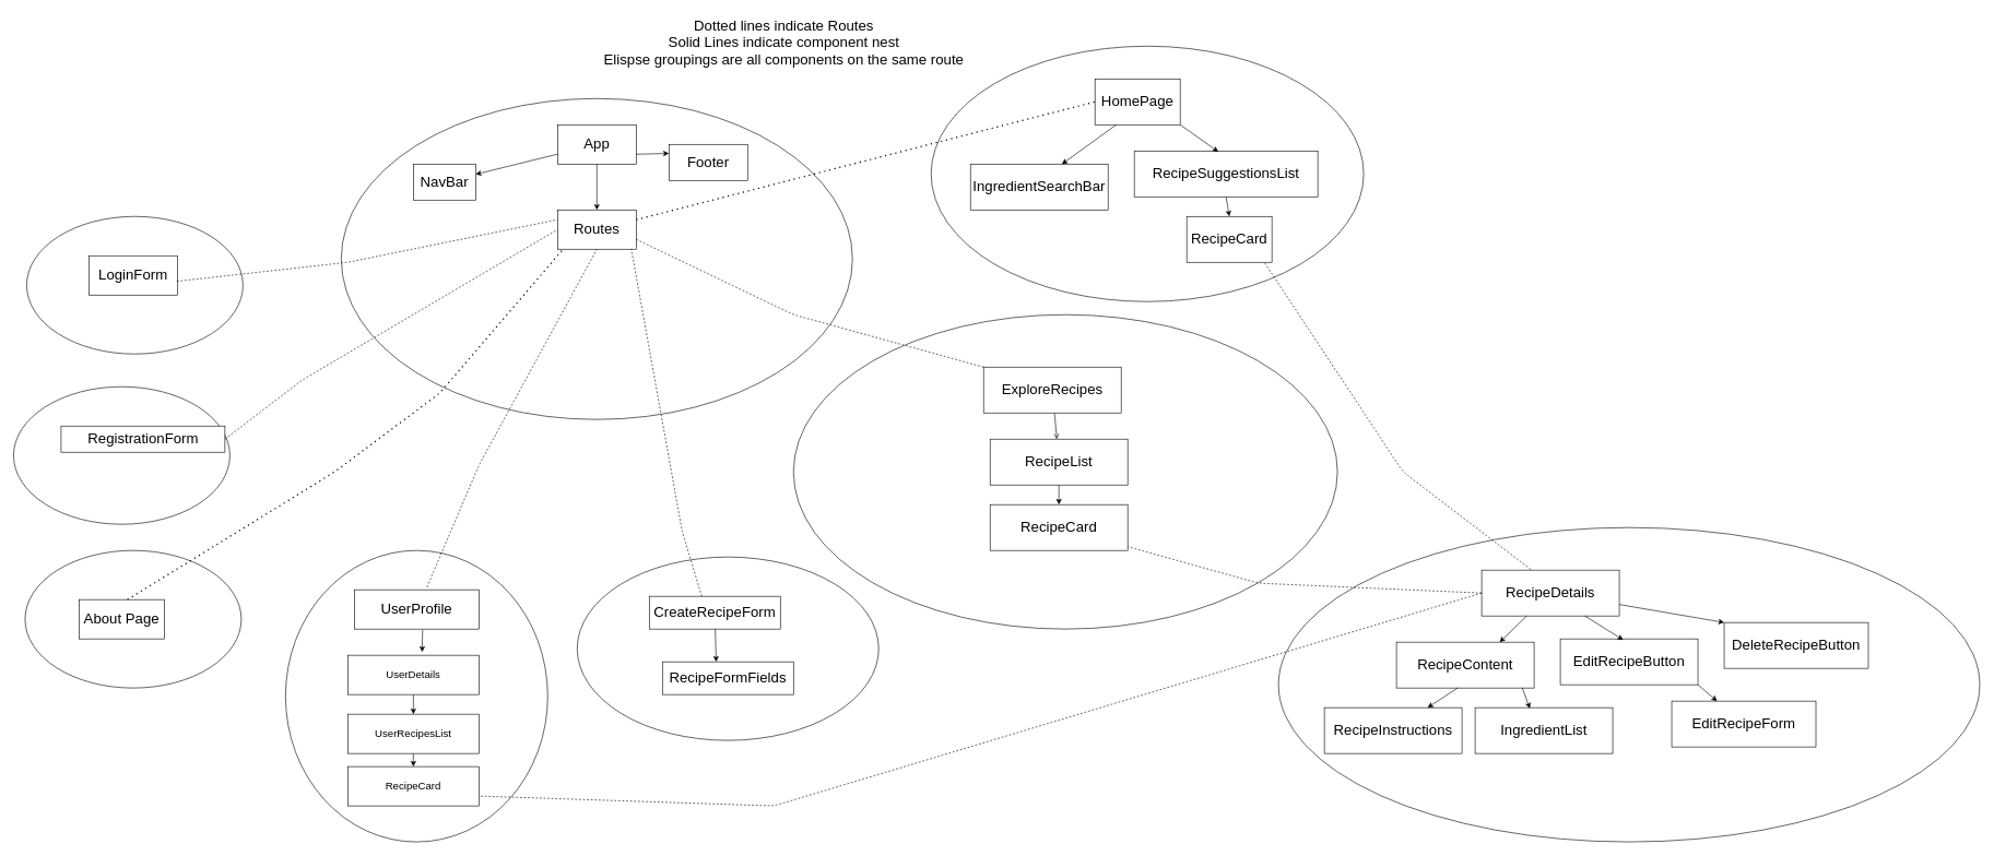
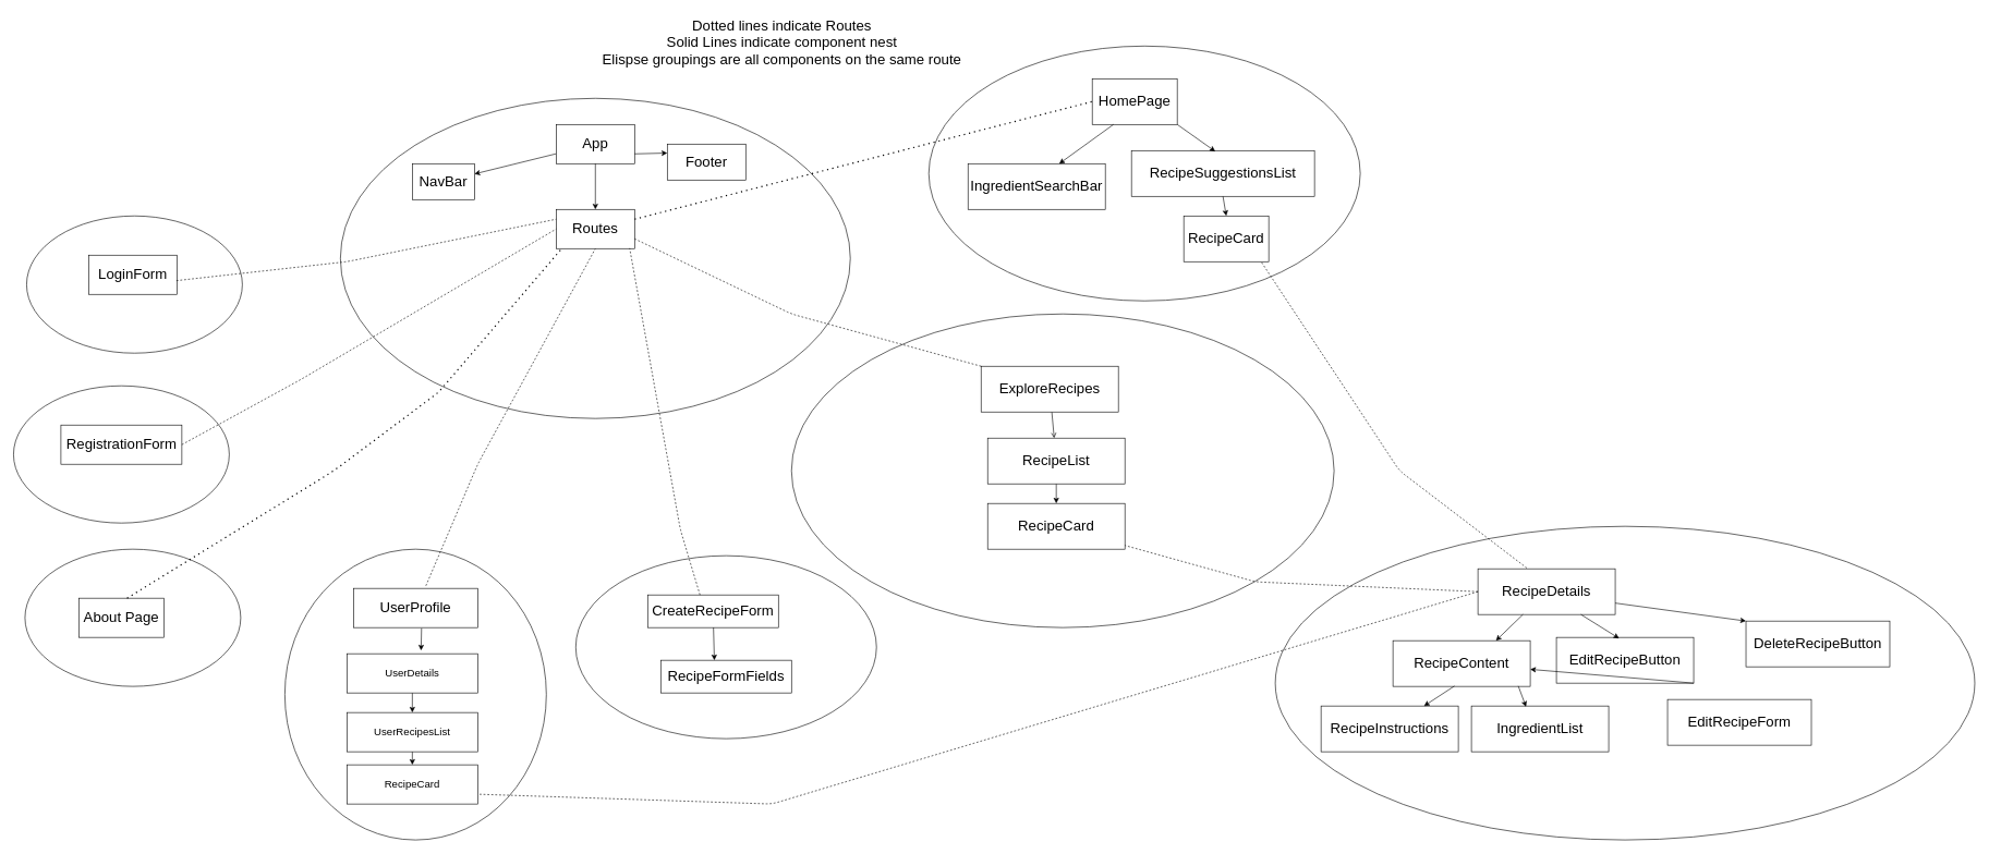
  <mxCell id="0" />
  <mxCell id="1" parent="0" />
  <mxCell id="2" value="" style="ellipse;whiteSpace=wrap;html=1;fontSize=22;shadow=0;" parent="1" vertex="1"><mxGeometry x="1420" y="70" width="660" height="390" as="geometry" /></mxCell>
  <mxCell id="3" value="" style="ellipse;whiteSpace=wrap;html=1;fontSize=22;shadow=0;" parent="1" vertex="1"><mxGeometry x="520" y="150" width="780" height="490" as="geometry" /></mxCell>
  <mxCell id="4" value="" style="ellipse;whiteSpace=wrap;html=1;fontSize=22;shadow=0;" parent="1" vertex="1"><mxGeometry x="435" y="840" width="400" height="445" as="geometry" /></mxCell>
  <mxCell id="5" value="" style="ellipse;whiteSpace=wrap;html=1;fontSize=22;shadow=0;" parent="1" vertex="1"><mxGeometry x="880" y="850" width="460" height="280" as="geometry" /></mxCell>
  <mxCell id="6" value="" style="ellipse;whiteSpace=wrap;html=1;fontSize=22;shadow=0;" parent="1" vertex="1"><mxGeometry x="37.5" y="840" width="330" height="210" as="geometry" /></mxCell>
  <mxCell id="7" value="Dotted lines indicate Routes&lt;br&gt;Solid Lines indicate component nest&lt;br&gt;Elispse groupings are all components on the same route" style="text;html=1;align=center;verticalAlign=middle;resizable=0;points=[];autosize=1;strokeColor=none;fillColor=none;fontSize=22;" parent="1" vertex="1"><mxGeometry x="910" y="20" width="570" height="90" as="geometry" /></mxCell>
  <mxCell id="8" value="Routes" style="whiteSpace=wrap;html=1;fontSize=22;" parent="1" vertex="1"><mxGeometry x="850" y="320" width="120" height="60" as="geometry" /></mxCell>
  <mxCell id="9" value="About Page" style="whiteSpace=wrap;html=1;fontSize=22;" parent="1" vertex="1"><mxGeometry x="120" y="915" width="130" height="60" as="geometry" /></mxCell>
  <mxCell id="10" value="CreateRecipeForm" style="whiteSpace=wrap;html=1;fontSize=22;" parent="1" vertex="1"><mxGeometry x="990" y="910" width="200" height="50" as="geometry" /></mxCell>
  <mxCell id="11" value="UserProfile" style="whiteSpace=wrap;html=1;fontSize=22;" parent="1" vertex="1"><mxGeometry x="540" y="900" width="190" height="60" as="geometry" /></mxCell>
  <mxCell id="12" value="" style="endArrow=none;dashed=1;html=1;fontSize=22;entryX=0.5;entryY=1;entryDx=0;entryDy=0;exitX=0.583;exitY=-0.067;exitDx=0;exitDy=0;exitPerimeter=0;" parent="1" source="11" target="8" edge="1"><mxGeometry width="50" height="50" relative="1" as="geometry"><mxPoint x="810" y="910" as="sourcePoint" /><mxPoint x="670" y="800" as="targetPoint" /><Array as="points"><mxPoint x="730" y="710" /></Array></mxGeometry></mxCell>
  <mxCell id="13" value="" style="endArrow=none;dashed=1;html=1;dashPattern=1 3;strokeWidth=2;fontSize=22;exitX=0.567;exitY=0;exitDx=0;exitDy=0;exitPerimeter=0;entryX=0.079;entryY=0.981;entryDx=0;entryDy=0;entryPerimeter=0;" parent="1" source="9" target="8" edge="1"><mxGeometry width="50" height="50" relative="1" as="geometry"><mxPoint x="810" y="910" as="sourcePoint" /><mxPoint x="860" y="860" as="targetPoint" /><Array as="points"><mxPoint x="510" y="720" /><mxPoint x="670" y="600" /></Array></mxGeometry></mxCell>
  <mxCell id="14" value="" style="endArrow=none;dashed=1;html=1;fontSize=22;exitX=0.4;exitY=0;exitDx=0;exitDy=0;exitPerimeter=0;entryX=0.937;entryY=0.991;entryDx=0;entryDy=0;entryPerimeter=0;" parent="1" source="10" target="8" edge="1"><mxGeometry width="50" height="50" relative="1" as="geometry"><mxPoint x="810" y="910" as="sourcePoint" /><mxPoint x="1123.103" y="735" as="targetPoint" /><Array as="points"><mxPoint x="1040" y="810" /></Array></mxGeometry></mxCell>
  <mxCell id="15" value="" style="edgeStyle=none;html=1;" parent="1" source="16" target="21" edge="1"><mxGeometry relative="1" as="geometry" /></mxCell>
  <mxCell id="16" value="&lt;font style=&quot;font-size: 16px;&quot;&gt;UserDetails&lt;/font&gt;" style="whiteSpace=wrap;html=1;" parent="1" vertex="1"><mxGeometry x="530" y="1000" width="200" height="60" as="geometry" /></mxCell>
  <mxCell id="17" value="" style="endArrow=classic;html=1;fontSize=17;exitX=0.548;exitY=1.017;exitDx=0;exitDy=0;entryX=0.567;entryY=-0.083;entryDx=0;entryDy=0;entryPerimeter=0;exitPerimeter=0;" parent="1" source="11" target="16" edge="1"><mxGeometry width="50" height="50" relative="1" as="geometry"><mxPoint x="850" y="980" as="sourcePoint" /><mxPoint x="1390" y="800" as="targetPoint" /><Array as="points" /></mxGeometry></mxCell>
  <mxCell id="18" value="HomePage" style="whiteSpace=wrap;html=1;fontSize=22;" parent="1" vertex="1"><mxGeometry x="1670" y="120" width="130" height="70" as="geometry" /></mxCell>
  <mxCell id="19" value="" style="endArrow=none;dashed=1;html=1;dashPattern=1 3;strokeWidth=2;fontSize=22;entryX=0;entryY=0.5;entryDx=0;entryDy=0;exitX=1;exitY=0.25;exitDx=0;exitDy=0;" parent="1" source="8" target="18" edge="1"><mxGeometry width="50" height="50" relative="1" as="geometry"><mxPoint x="1330" y="760" as="sourcePoint" /><mxPoint x="1380" y="710" as="targetPoint" /></mxGeometry></mxCell>
  <mxCell id="20" value="" style="edgeStyle=none;html=1;fontSize=16;" edge="1" parent="1" source="21" target="36"><mxGeometry relative="1" as="geometry" /></mxCell>
  <mxCell id="21" value="&lt;font style=&quot;font-size: 16px;&quot;&gt;UserRecipesList&lt;/font&gt;" style="whiteSpace=wrap;html=1;" parent="1" vertex="1"><mxGeometry x="530" y="1090" width="200" height="60" as="geometry" /></mxCell>
  <mxCell id="22" value="" style="ellipse;whiteSpace=wrap;html=1;fontSize=22;shadow=0;" parent="1" vertex="1"><mxGeometry x="20" y="590" width="330" height="210" as="geometry" /></mxCell>
  <mxCell id="23" value="" style="ellipse;whiteSpace=wrap;html=1;fontSize=22;shadow=0;" parent="1" vertex="1"><mxGeometry y="330" width="330" height="210" as="geometry" x="40" /></mxCell>
- <mxCell id="24" value="RegistrationForm" style="whiteSpace=wrap;html=1;shadow=0;fontSize=22;" parent="1" vertex="1"><mxGeometry x="92.5" y="650" width="250" height="40" as="geometry" /></mxCell>
+ <mxCell id="24" value="RegistrationForm" style="whiteSpace=wrap;html=1;shadow=0;fontSize=22;" parent="1" vertex="1"><mxGeometry x="92.5" y="650" width="185" height="60" as="geometry" /></mxCell>
  <mxCell id="25" value="LoginForm" style="whiteSpace=wrap;html=1;shadow=0;fontSize=22;" parent="1" vertex="1"><mxGeometry x="135" y="390" width="135" height="60" as="geometry" /></mxCell>
  <mxCell id="26" value="" style="endArrow=none;dashed=1;html=1;fontSize=22;entryX=0;entryY=0.25;entryDx=0;entryDy=0;exitX=0.993;exitY=0.65;exitDx=0;exitDy=0;exitPerimeter=0;" parent="1" source="25" target="8" edge="1"><mxGeometry width="50" height="50" relative="1" as="geometry"><mxPoint x="734.09" y="940.98" as="sourcePoint" /><mxPoint x="890" y="470" as="targetPoint" /><Array as="points"><mxPoint x="530" y="400" /></Array></mxGeometry></mxCell>
  <mxCell id="27" value="" style="endArrow=none;dashed=1;html=1;fontSize=22;exitX=1;exitY=0.5;exitDx=0;exitDy=0;entryX=0;entryY=0.5;entryDx=0;entryDy=0;" parent="1" source="24" edge="1" target="8"><mxGeometry width="50" height="50" relative="1" as="geometry"><mxPoint x="279.055" y="439" as="sourcePoint" /><mxPoint x="580" y="500" as="targetPoint" /><Array as="points"><mxPoint x="460" y="580" /></Array></mxGeometry></mxCell>
  <mxCell id="28" value="RecipeFormFields" style="whiteSpace=wrap;html=1;fontSize=22;" parent="1" vertex="1"><mxGeometry x="1010" y="1010" width="200" height="50" as="geometry" /></mxCell>
  <mxCell id="29" value="" style="edgeStyle=none;html=1;entryX=0.41;entryY=0;entryDx=0;entryDy=0;entryPerimeter=0;" parent="1" source="10" target="28" edge="1"><mxGeometry relative="1" as="geometry"><mxPoint x="1203.333" y="1000" as="sourcePoint" /><mxPoint x="1176.667" y="1040" as="targetPoint" /></mxGeometry></mxCell>
  <mxCell id="30" value="" style="edgeStyle=none;html=1;" edge="1" parent="1" source="31" target="32"><mxGeometry relative="1" as="geometry" /></mxCell>
  <mxCell id="31" value="App" style="whiteSpace=wrap;html=1;fontSize=22;" vertex="1" parent="1"><mxGeometry x="850" y="190" width="120" height="60" as="geometry" /></mxCell>
  <mxCell id="32" value="NavBar" style="whiteSpace=wrap;html=1;fontSize=22;" vertex="1" parent="1"><mxGeometry x="630" y="250" width="95" height="55" as="geometry" /></mxCell>
  <mxCell id="33" value="" style="edgeStyle=none;html=1;entryX=0.5;entryY=0;entryDx=0;entryDy=0;exitX=0.5;exitY=1;exitDx=0;exitDy=0;" edge="1" parent="1" source="31" target="8"><mxGeometry relative="1" as="geometry"><mxPoint x="964.651" y="260" as="sourcePoint" /><mxPoint x="1039.07" y="310" as="targetPoint" /></mxGeometry></mxCell>
  <mxCell id="34" value="Footer" style="whiteSpace=wrap;html=1;fontSize=22;" vertex="1" parent="1"><mxGeometry x="1020" y="220" width="120" height="55" as="geometry" /></mxCell>
  <mxCell id="35" value="" style="edgeStyle=none;html=1;entryX=0;entryY=0.25;entryDx=0;entryDy=0;exitX=1;exitY=0.75;exitDx=0;exitDy=0;" edge="1" parent="1" source="31" target="34"><mxGeometry relative="1" as="geometry"><mxPoint x="860" y="245.682" as="sourcePoint" /><mxPoint x="760" y="271.818" as="targetPoint" /></mxGeometry></mxCell>
  <mxCell id="36" value="&lt;font style=&quot;font-size: 16px;&quot;&gt;RecipeCard&lt;/font&gt;" style="whiteSpace=wrap;html=1;" vertex="1" parent="1"><mxGeometry x="530" y="1170" width="200" height="60" as="geometry" /></mxCell>
  <mxCell id="37" value="IngredientSearchBar" style="whiteSpace=wrap;html=1;fontSize=22;" vertex="1" parent="1"><mxGeometry x="1480" y="250" width="210" height="70" as="geometry" /></mxCell>
  <mxCell id="38" value="RecipeSuggestionsList" style="whiteSpace=wrap;html=1;fontSize=22;" vertex="1" parent="1"><mxGeometry x="1730" y="230" width="280" height="70" as="geometry" /></mxCell>
  <mxCell id="39" value="RecipeCard" style="whiteSpace=wrap;html=1;fontSize=22;" vertex="1" parent="1"><mxGeometry x="1810" y="330" width="130" height="70" as="geometry" /></mxCell>
  <mxCell id="40" value="" style="edgeStyle=none;html=1;entryX=0.664;entryY=0.001;entryDx=0;entryDy=0;exitX=0.25;exitY=1;exitDx=0;exitDy=0;entryPerimeter=0;" edge="1" parent="1" source="18" target="37"><mxGeometry relative="1" as="geometry"><mxPoint x="980" y="245" as="sourcePoint" /><mxPoint x="1050" y="271.25" as="targetPoint" /></mxGeometry></mxCell>
  <mxCell id="41" value="" style="edgeStyle=none;html=1;entryX=0.458;entryY=0.018;entryDx=0;entryDy=0;exitX=1;exitY=1;exitDx=0;exitDy=0;entryPerimeter=0;" edge="1" parent="1" source="18" target="38"><mxGeometry relative="1" as="geometry"><mxPoint x="1642.5" y="250" as="sourcePoint" /><mxPoint x="1589.44" y="310.07" as="targetPoint" /></mxGeometry></mxCell>
  <mxCell id="42" value="" style="edgeStyle=none;html=1;entryX=0.5;entryY=0;entryDx=0;entryDy=0;exitX=0.5;exitY=1;exitDx=0;exitDy=0;" edge="1" parent="1" source="38" target="39"><mxGeometry relative="1" as="geometry"><mxPoint x="1740" y="250" as="sourcePoint" /><mxPoint x="1828.24" y="291.26" as="targetPoint" /></mxGeometry></mxCell>
  <mxCell id="43" value="" style="ellipse;whiteSpace=wrap;html=1;fontSize=22;shadow=0;" vertex="1" parent="1"><mxGeometry x="1210" y="480" width="830" height="480" as="geometry" /></mxCell>
  <mxCell id="44" value="" style="edgeStyle=none;html=1;fontSize=16;endArrow=open;" edge="1" parent="1" source="45" target="47"><mxGeometry relative="1" as="geometry" /></mxCell>
  <mxCell id="45" value="ExploreRecipes" style="whiteSpace=wrap;html=1;fontSize=22;" vertex="1" parent="1"><mxGeometry x="1500" y="560" width="210" height="70" as="geometry" /></mxCell>
  <mxCell id="46" value="" style="edgeStyle=none;html=1;fontSize=16;" edge="1" parent="1" source="47" target="48"><mxGeometry relative="1" as="geometry" /></mxCell>
  <mxCell id="47" value="RecipeList" style="whiteSpace=wrap;html=1;fontSize=22;" vertex="1" parent="1"><mxGeometry x="1510" y="670" width="210" height="70" as="geometry" /></mxCell>
  <mxCell id="48" value="RecipeCard" style="whiteSpace=wrap;html=1;fontSize=22;" vertex="1" parent="1"><mxGeometry x="1510" y="770" width="210" height="70" as="geometry" /></mxCell>
  <mxCell id="49" value="" style="endArrow=none;dashed=1;html=1;fontSize=22;exitX=0;exitY=0;exitDx=0;exitDy=0;entryX=1;entryY=0.75;entryDx=0;entryDy=0;" edge="1" parent="1" source="45" target="8"><mxGeometry width="50" height="50" relative="1" as="geometry"><mxPoint x="1080" y="970" as="sourcePoint" /><mxPoint x="982.44" y="459.46" as="targetPoint" /><Array as="points"><mxPoint x="1210" y="480" /></Array></mxGeometry></mxCell>
  <mxCell id="50" value="" style="ellipse;whiteSpace=wrap;html=1;fontSize=22;shadow=0;" vertex="1" parent="1"><mxGeometry x="1950" y="805" width="1070" height="480" as="geometry" /></mxCell>
  <mxCell id="51" value="RecipeDetails" style="whiteSpace=wrap;html=1;fontSize=22;" vertex="1" parent="1"><mxGeometry x="2260" y="870" width="210" height="70" as="geometry" /></mxCell>
  <mxCell id="52" value="RecipeContent" style="whiteSpace=wrap;html=1;fontSize=22;" vertex="1" parent="1"><mxGeometry x="2130" y="980" width="210" height="70" as="geometry" /></mxCell>
  <mxCell id="53" value="RecipeInstructions" style="whiteSpace=wrap;html=1;fontSize=22;" vertex="1" parent="1"><mxGeometry x="2020" y="1080" width="210" height="70" as="geometry" /></mxCell>
  <mxCell id="54" value="IngredientList" style="whiteSpace=wrap;html=1;fontSize=22;" vertex="1" parent="1"><mxGeometry x="2250" y="1080" width="210" height="70" as="geometry" /></mxCell>
  <mxCell id="55" value="" style="endArrow=none;dashed=1;html=1;fontSize=22;exitX=0;exitY=0.5;exitDx=0;exitDy=0;entryX=1;entryY=0.75;entryDx=0;entryDy=0;" edge="1" parent="1" source="51" target="36"><mxGeometry width="50" height="50" relative="1" as="geometry"><mxPoint x="1080" y="970" as="sourcePoint" /><mxPoint x="982.44" y="459.46" as="targetPoint" /><Array as="points"><mxPoint x="1180" y="1230" /></Array></mxGeometry></mxCell>
  <mxCell id="56" value="" style="endArrow=none;dashed=1;html=1;fontSize=22;exitX=0;exitY=0.5;exitDx=0;exitDy=0;" edge="1" parent="1" source="51" target="48"><mxGeometry width="50" height="50" relative="1" as="geometry"><mxPoint x="2250" y="925" as="sourcePoint" /><mxPoint x="740" y="1225" as="targetPoint" /><Array as="points"><mxPoint x="1920" y="890" /></Array></mxGeometry></mxCell>
  <mxCell id="57" value="" style="endArrow=none;dashed=1;html=1;fontSize=22;exitX=0.356;exitY=-0.016;exitDx=0;exitDy=0;exitPerimeter=0;entryX=0.905;entryY=0.984;entryDx=0;entryDy=0;entryPerimeter=0;" edge="1" parent="1" source="51" target="39"><mxGeometry width="50" height="50" relative="1" as="geometry"><mxPoint x="2250" y="925" as="sourcePoint" /><mxPoint x="1685.926" y="850" as="targetPoint" /><Array as="points"><mxPoint x="2140" y="720" /></Array></mxGeometry></mxCell>
  <mxCell id="58" value="EditRecipeButton" style="whiteSpace=wrap;html=1;fontSize=22;" vertex="1" parent="1"><mxGeometry x="2380" y="975" width="210" height="70" as="geometry" /></mxCell>
- <mxCell id="59" value="DeleteRecipeButton" style="whiteSpace=wrap;html=1;fontSize=22;" vertex="1" parent="1"><mxGeometry x="2630" y="950" width="220" height="70" as="geometry" /></mxCell>
+ <mxCell id="59" value="DeleteRecipeButton" style="whiteSpace=wrap;html=1;fontSize=22;" vertex="1" parent="1"><mxGeometry x="2670" y="950" width="220" height="70" as="geometry" /></mxCell>
  <mxCell id="60" value="EditRecipeForm" style="whiteSpace=wrap;html=1;fontSize=22;" vertex="1" parent="1"><mxGeometry x="2550" y="1070" width="220" height="70" as="geometry" /></mxCell>
  <mxCell id="61" value="" style="edgeStyle=none;html=1;fontSize=16;entryX=0.75;entryY=0;entryDx=0;entryDy=0;" edge="1" parent="1" source="51" target="52"><mxGeometry relative="1" as="geometry"><mxPoint x="1625" y="750" as="sourcePoint" /><mxPoint x="1625" y="780" as="targetPoint" /></mxGeometry></mxCell>
  <mxCell id="62" value="" style="edgeStyle=none;html=1;fontSize=16;entryX=0.457;entryY=0.022;entryDx=0;entryDy=0;entryPerimeter=0;exitX=0.75;exitY=1;exitDx=0;exitDy=0;" edge="1" parent="1" source="51" target="58"><mxGeometry relative="1" as="geometry"><mxPoint x="2338.833" y="950" as="sourcePoint" /><mxPoint x="2297.5" y="990" as="targetPoint" /></mxGeometry></mxCell>
  <mxCell id="63" value="" style="edgeStyle=none;html=1;fontSize=16;entryX=0;entryY=0;entryDx=0;entryDy=0;exitX=1;exitY=0.75;exitDx=0;exitDy=0;" edge="1" parent="1" source="51" target="59"><mxGeometry relative="1" as="geometry"><mxPoint x="2427.5" y="950" as="sourcePoint" /><mxPoint x="2485.97" y="986.54" as="targetPoint" /></mxGeometry></mxCell>
- <mxCell id="64" value="" style="edgeStyle=none;html=1;fontSize=16;exitX=1;exitY=1;exitDx=0;exitDy=0;" edge="1" parent="1" source="58" target="60"><mxGeometry relative="1" as="geometry"><mxPoint x="2480" y="932.5" as="sourcePoint" /><mxPoint x="2640" y="960" as="targetPoint" /></mxGeometry></mxCell>
+ <mxCell id="64" value="" style="edgeStyle=none;html=1;fontSize=16;exitX=1;exitY=1;exitDx=0;exitDy=0;" edge="1" parent="1" source="58" target="52"><mxGeometry relative="1" as="geometry"><mxPoint x="2480" y="932.5" as="sourcePoint" /><mxPoint x="2640" y="960" as="targetPoint" /></mxGeometry></mxCell>
  <mxCell id="65" value="" style="edgeStyle=none;html=1;fontSize=16;exitX=0.913;exitY=0.992;exitDx=0;exitDy=0;entryX=0.398;entryY=0.018;entryDx=0;entryDy=0;entryPerimeter=0;exitPerimeter=0;" edge="1" parent="1" source="52" target="54"><mxGeometry relative="1" as="geometry"><mxPoint x="2600" y="1055" as="sourcePoint" /><mxPoint x="2629.167" y="1080" as="targetPoint" /></mxGeometry></mxCell>
  <mxCell id="66" value="" style="edgeStyle=none;html=1;fontSize=16;exitX=0.448;exitY=0.992;exitDx=0;exitDy=0;entryX=0.75;entryY=0;entryDx=0;entryDy=0;exitPerimeter=0;" edge="1" parent="1" source="52" target="53"><mxGeometry relative="1" as="geometry"><mxPoint x="2331.73" y="1059.44" as="sourcePoint" /><mxPoint x="2343.58" y="1091.26" as="targetPoint" /></mxGeometry></mxCell>
